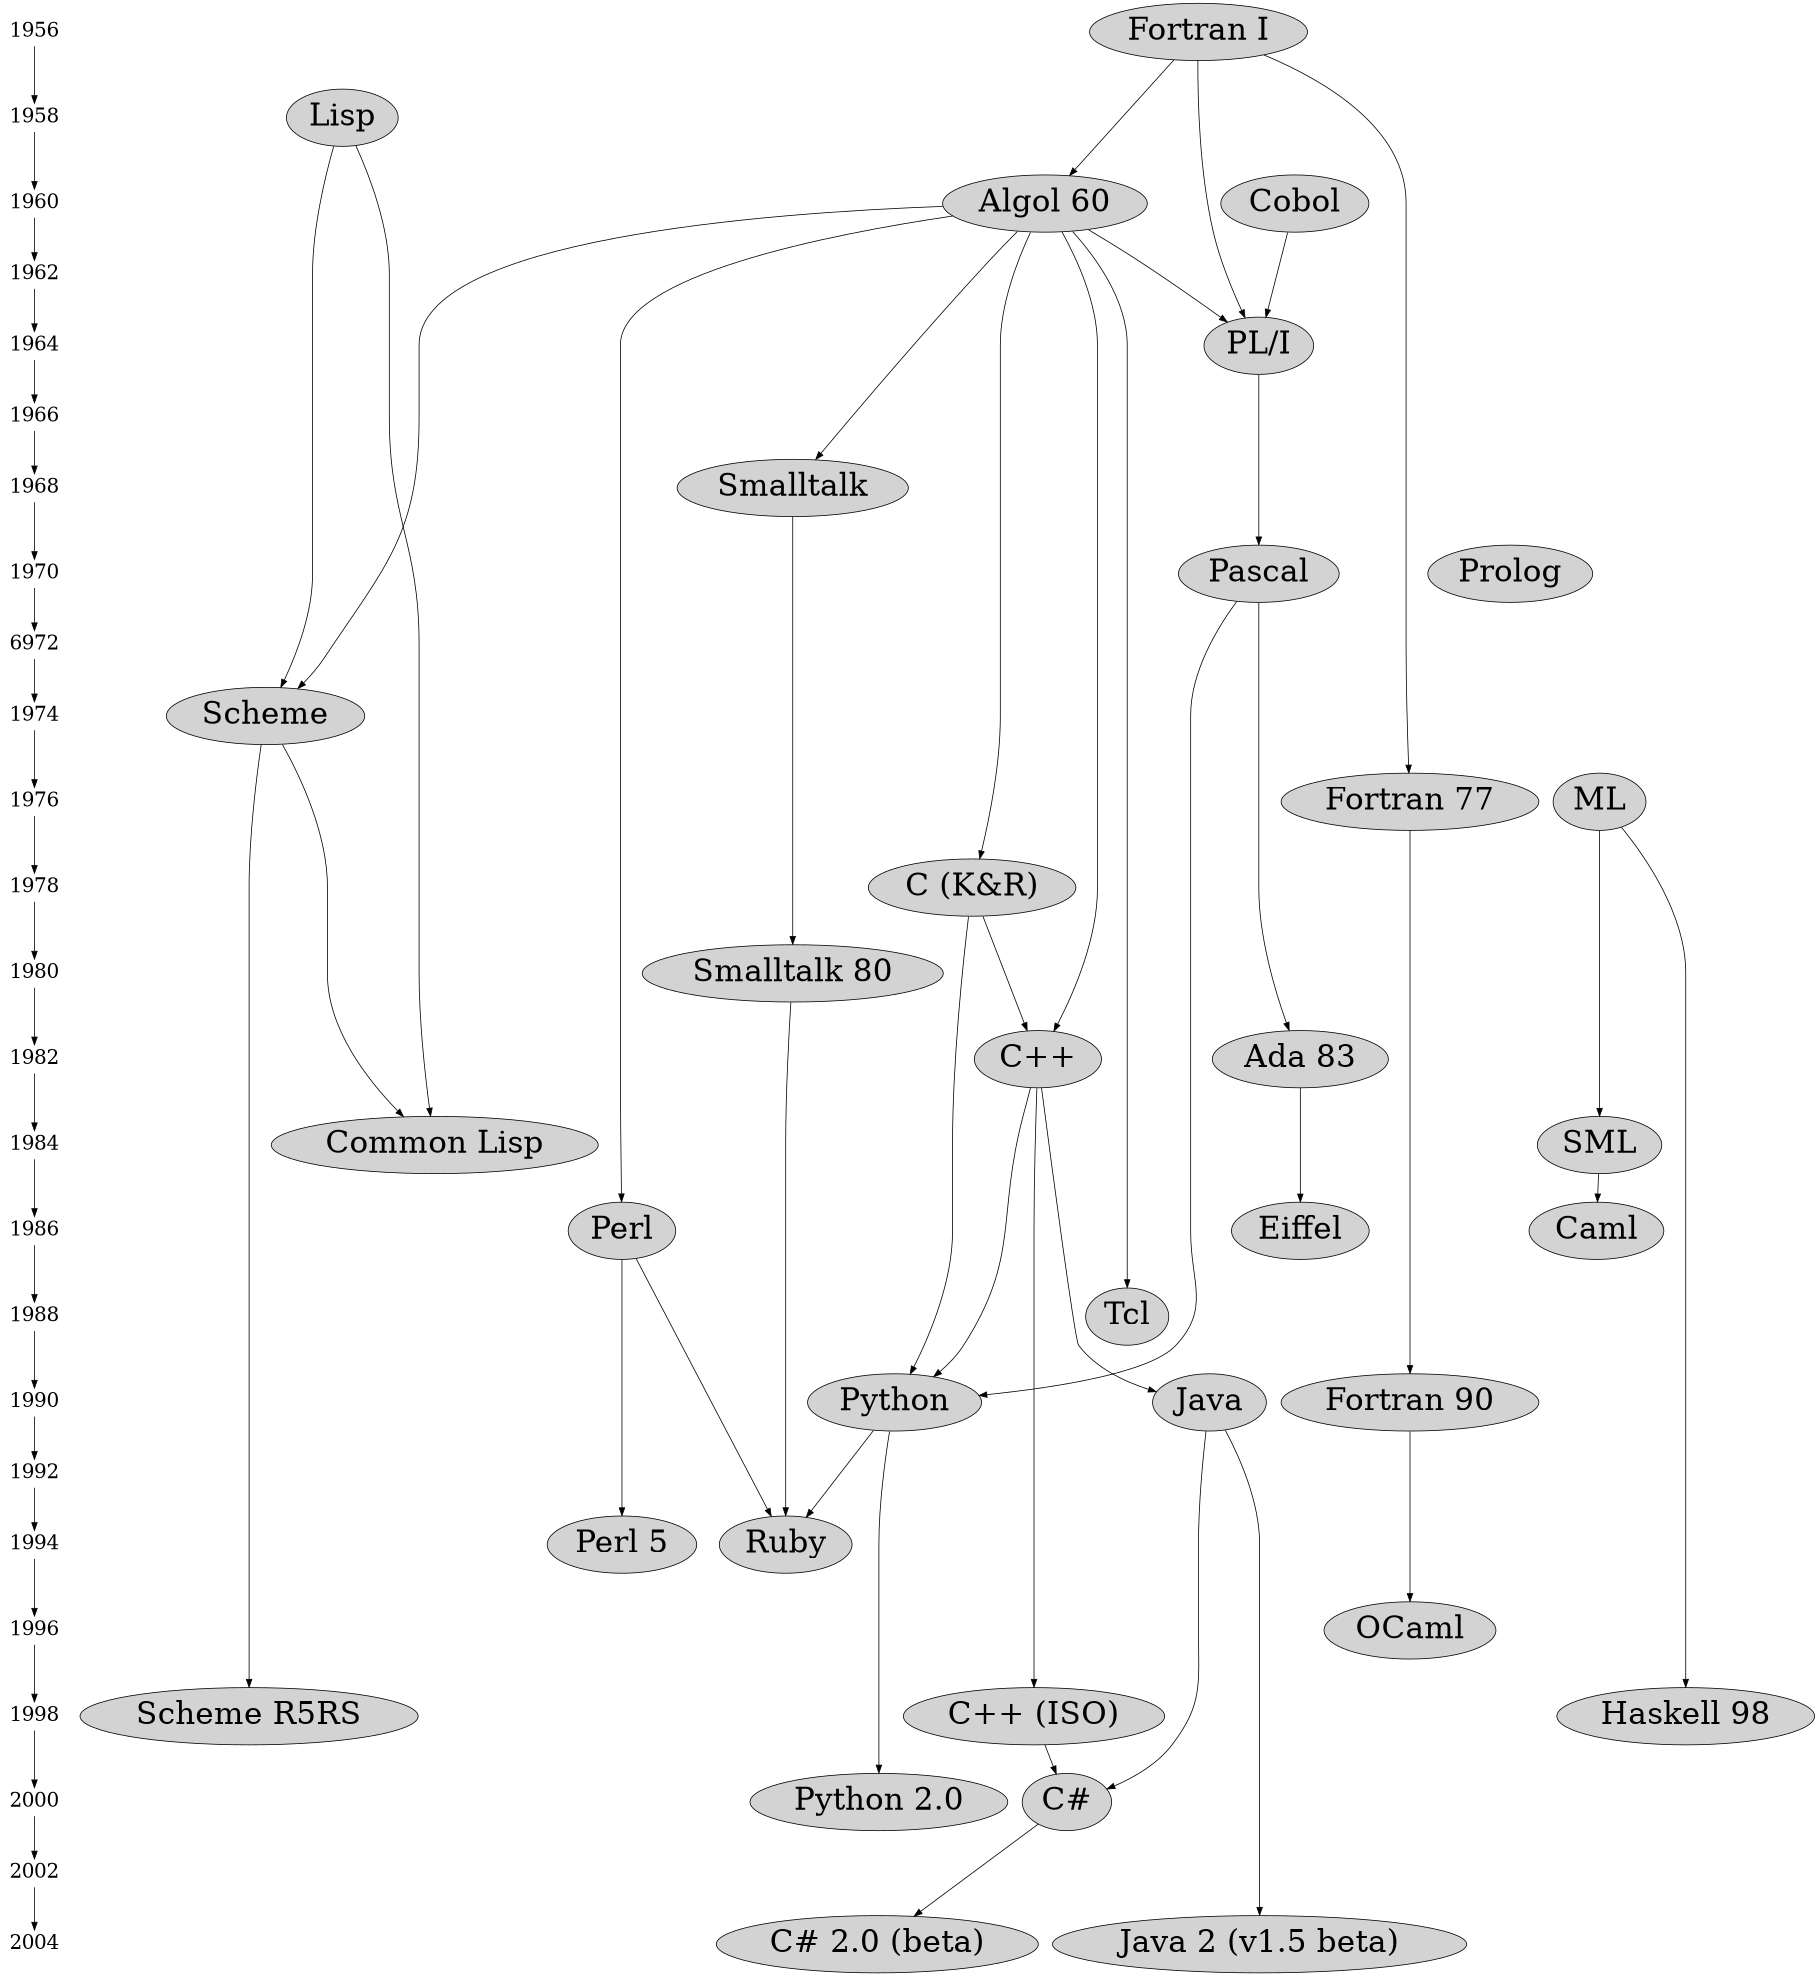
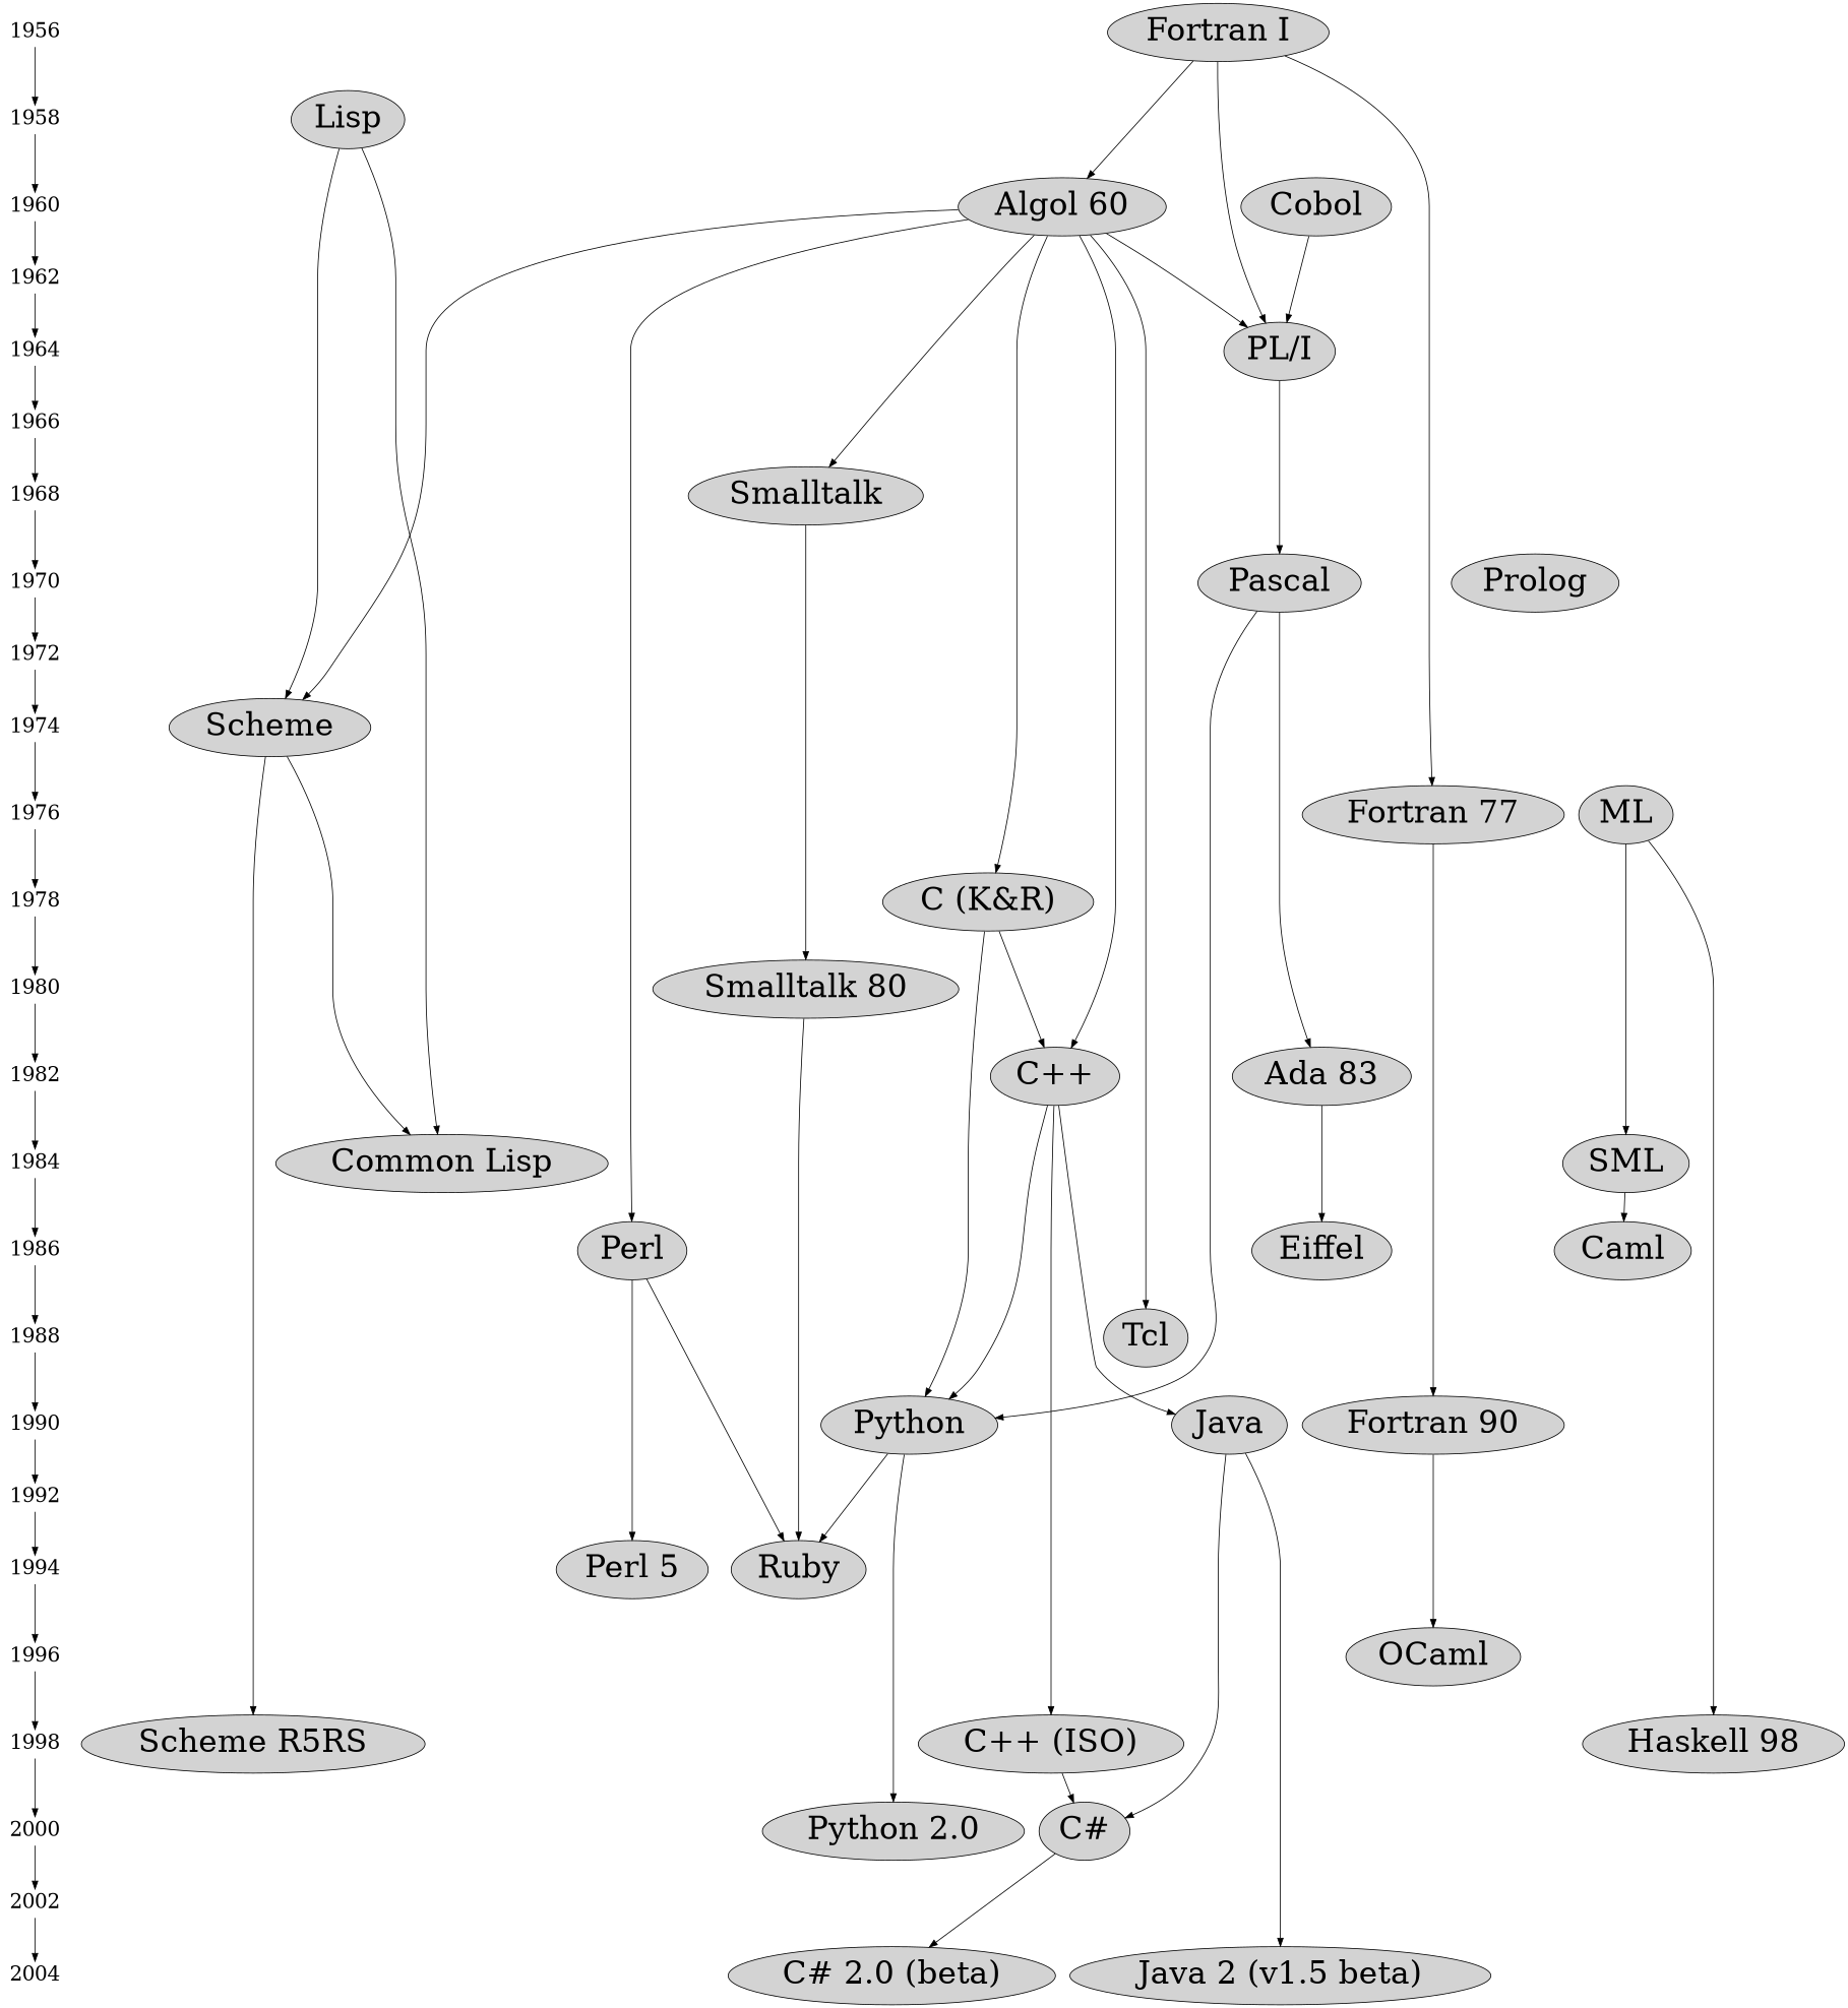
  digraph {
    node [fontsize=40 style=filled]
    1956 [fontsize=25 shape=plaintext style=""]
    1958 [fontsize=25 shape=plaintext style=""]
    1960 [fontsize=25 shape=plaintext style=""]
    1962 [fontsize=25 shape=plaintext style=""]
    1964 [fontsize=25 shape=plaintext style=""]
    1966 [fontsize=25 shape=plaintext style=""]
    1968 [fontsize=25 shape=plaintext style=""]
    1970 [fontsize=25 shape=plaintext style=""]
-   1972 [fontsize=25 shape=plaintext label=6972 style=""]
+   1972 [fontsize=25 shape=plaintext style=""]
    1974 [fontsize=25 shape=plaintext style=""]
    1976 [fontsize=25 shape=plaintext style=""]
    1978 [fontsize=25 shape=plaintext style=""]
    1980 [fontsize=25 shape=plaintext style=""]
    1982 [fontsize=25 shape=plaintext style=""]
    1984 [fontsize=25 shape=plaintext style=""]
    1986 [fontsize=25 shape=plaintext style=""]
    1988 [fontsize=25 shape=plaintext style=""]
    1990 [fontsize=25 shape=plaintext style=""]
    1992 [fontsize=25 shape=plaintext style=""]
    1994 [fontsize=25 shape=plaintext style=""]
    1996 [fontsize=25 shape=plaintext style=""]
    1998 [fontsize=25 shape=plaintext style=""]
    2000 [fontsize=25 shape=plaintext style=""]
    2002 [fontsize=25 shape=plaintext style=""]
    2004 [fontsize=25 shape=plaintext style=""]
    Ruby
    "Smalltalk 80"
    SML
    Caml
    Perl
    "C# 2.0 (beta)"
    "Java 2 (v1.5 beta)"
    "Fortran I"
    Scheme
    "PL/I"
    "Fortran 90"
    Prolog
    Cobol
    "Algol 60"
    Java
    Python
    "C#"
    "Python 2.0"
    OCaml
    Lisp
    Smalltalk
    "Perl 5"
    "C (K&R)"
    Tcl
    "Common Lisp"
    "C++ (ISO)"
    "Scheme R5RS"
    "Haskell 98"
    "Ada 83"
    "C++"
    "Fortran 77"
    ML
    Pascal
    Eiffel
    subgraph sub_1 {
      1956
      1958
      1960
      1962
      1964
      1966
      1968
      1970
      1972
      1974
      1976
      1978
      1980
      1982
      1984
      1986
      1988
      1990
      1992
      1994
      1996
      1998
      2000
      2002
      2004
    }
    subgraph sub_2 {
      rank=same
      1994
      Ruby
    }
    subgraph sub_3 {
      rank=same
      1980
      "Smalltalk 80"
    }
    subgraph sub_4 {
      rank=same
      1984
      SML
    }
    subgraph sub_5 {
      rank=same
      1986
      Caml
      Perl
    }
    subgraph sub_6 {
      rank=same
      2004
      "C# 2.0 (beta)"
      "Java 2 (v1.5 beta)"
    }
    subgraph sub_7 {
      rank=same
      1956
      "Fortran I"
    }
    subgraph sub_8 {
      rank=same
      1974
      Scheme
    }
    subgraph sub_9 {
      rank=same
      1964
      "PL/I"
    }
    subgraph sub_10 {
      rank=same
      1990
      "Fortran 90"
    }
    subgraph sub_11 {
      rank=same
      1970
      Prolog
    }
    subgraph sub_12 {
      rank=same
      1960
      Cobol
      "Algol 60"
    }
    subgraph sub_13 {
      rank=same
      1990
      Java
      Python
    }
    subgraph sub_14 {
      rank=same
      2000
      "C#"
      "Python 2.0"
    }
    subgraph sub_15 {
      rank=same
      1996
      OCaml
    }
    subgraph sub_16 {
      rank=same
      1958
      Lisp
    }
    subgraph sub_17 {
      rank=same
      1968
      Smalltalk
    }
    subgraph sub_18 {
      rank=same
      1994
      "Perl 5"
    }
    subgraph sub_19 {
      rank=same
      1978
      "C (K&R)"
    }
    subgraph sub_20 {
      rank=same
      1988
      Tcl
    }
    subgraph sub_21 {
      rank=same
      1984
      "Common Lisp"
    }
    subgraph sub_22 {
      rank=same
      1998
      "C++ (ISO)"
      "Scheme R5RS"
      "Haskell 98"
    }
    subgraph sub_23 {
      rank=same
      1982
      "Ada 83"
      "C++"
    }
    subgraph sub_24 {
      rank=same
      1976
      "Fortran 77"
      ML
    }
    subgraph sub_25 {
      rank=same
      1970
      Pascal
    }
    subgraph sub_26 {
      rank=same
      1986
      Eiffel
    }
    1956 -> 1958
    1958 -> 1960
    1960 -> 1962
    1962 -> 1964
    1964 -> 1966
    1966 -> 1968
    1968 -> 1970
    1970 -> 1972
    1972 -> 1974
    1974 -> 1976
    1976 -> 1978
    1978 -> 1980
    1980 -> 1982
    1982 -> 1984
    1984 -> 1986
    1986 -> 1988
    1988 -> 1990
    1990 -> 1992
    1992 -> 1994
    1994 -> 1996
    1996 -> 1998
    1998 -> 2000
    2000 -> 2002
    2002 -> 2004
    "Smalltalk 80" -> Ruby
    SML -> Caml
    Perl -> Ruby
    Perl -> "Perl 5" [weight=3]
    "Fortran I" -> "PL/I"
    "Fortran I" -> "Algol 60" [weight=3]
    "Fortran I" -> "Fortran 77" [weight=3]
    Scheme -> "Common Lisp"
    Scheme -> "Scheme R5RS" [weight=3]
    "PL/I" -> Pascal [weight=3]
    "Fortran 90" -> OCaml [weight=3]
    Cobol -> "PL/I"
    "Algol 60" -> Perl
    "Algol 60" -> Scheme
    "Algol 60" -> "PL/I"
    "Algol 60" -> Smalltalk
    "Algol 60" -> "C (K&R)" [weight=3]
    "Algol 60" -> Tcl
    "Algol 60" -> "C++"
    Java -> "Java 2 (v1.5 beta)" [weight=3]
    Java -> "C#"
    Python -> Ruby
    Python -> "Python 2.0" [weight=3]
    "C#" -> "C# 2.0 (beta)" [weight=3]
    Lisp -> Scheme
    Lisp -> "Common Lisp"
    Smalltalk -> "Smalltalk 80" [weight=3]
    "C (K&R)" -> Python
    "C (K&R)" -> "C++"
    "C++ (ISO)" -> "C#"
    "Ada 83" -> Eiffel
    "C++" -> Java
    "C++" -> Python
    "C++" -> "C++ (ISO)" [weight=3]
    "Fortran 77" -> "Fortran 90" [weight=3]
    ML -> SML [weight=3]
    ML -> "Haskell 98"
    Pascal -> Python
    Pascal -> "Ada 83" [weight=3]
  }
